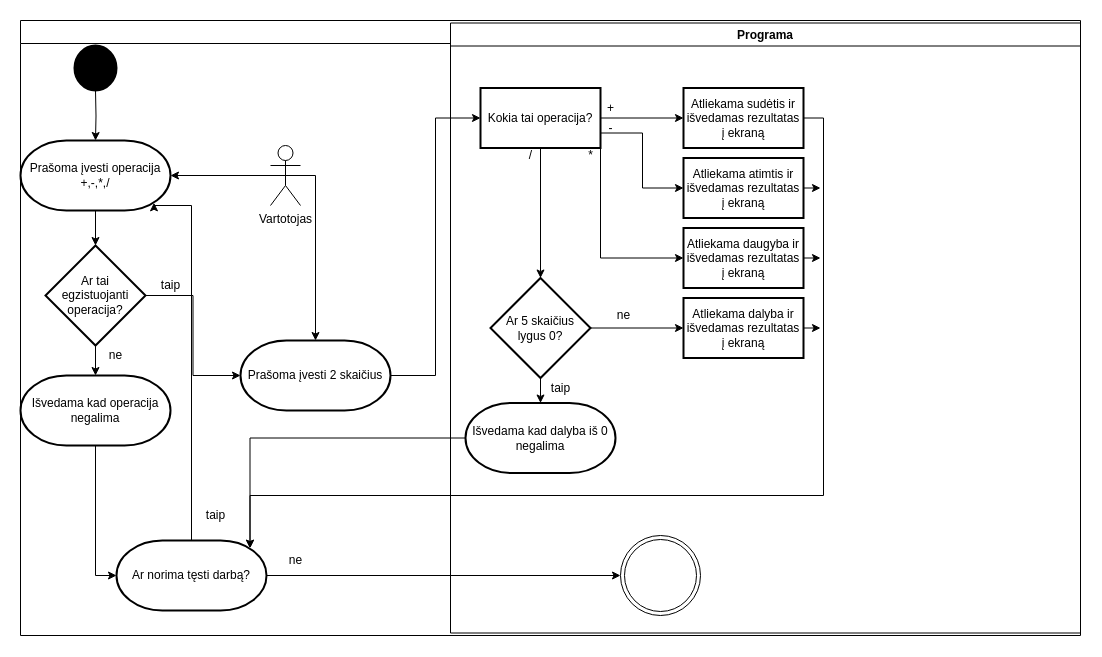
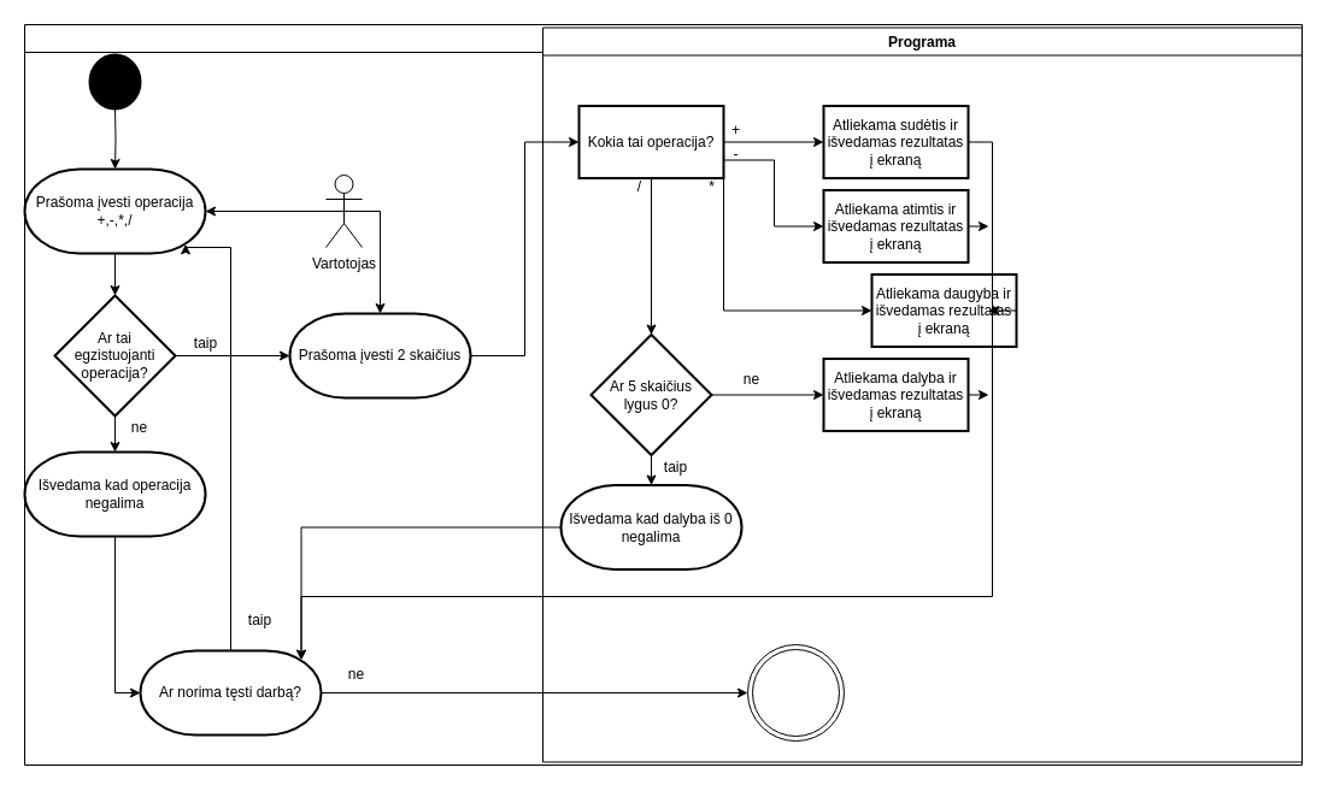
  <mxCell id="0" />
  <mxCell id="1" parent="0" />
  <mxCell id="2" value="Vartotojas" style="swimlane;" vertex="1" parent="1"><mxGeometry x="20" y="20" width="1060" height="615" as="geometry" /></mxCell>
  <mxCell id="3" style="edgeStyle=orthogonalEdgeStyle;rounded=0;orthogonalLoop=1;jettySize=auto;html=1;exitX=0.5;exitY=0.5;exitDx=0;exitDy=0;exitPerimeter=0;" edge="1" parent="2" source="5" target="9"><mxGeometry relative="1" as="geometry" /></mxCell>
  <mxCell id="4" style="edgeStyle=orthogonalEdgeStyle;rounded=0;orthogonalLoop=1;jettySize=auto;html=1;exitX=0.5;exitY=0.5;exitDx=0;exitDy=0;exitPerimeter=0;entryX=0.5;entryY=0;entryDx=0;entryDy=0;entryPerimeter=0;" edge="1" parent="2" source="5" target="20"><mxGeometry relative="1" as="geometry"><Array as="points"><mxPoint x="295" y="155" /></Array></mxGeometry></mxCell>
  <mxCell id="5" value="Vartotojas" style="shape=umlActor;verticalLabelPosition=bottom;verticalAlign=top;html=1;outlineConnect=0;" vertex="1" parent="2"><mxGeometry x="250" y="125" width="30" height="60" as="geometry" /></mxCell>
  <mxCell id="6" style="edgeStyle=orthogonalEdgeStyle;rounded=0;orthogonalLoop=1;jettySize=auto;html=1;exitX=0.5;exitY=1;exitDx=0;exitDy=0;exitPerimeter=0;entryX=0.5;entryY=0;entryDx=0;entryDy=0;entryPerimeter=0;" edge="1" parent="2" target="9"><mxGeometry relative="1" as="geometry"><mxPoint x="75" y="70" as="sourcePoint" /></mxGeometry></mxCell>
  <mxCell id="7" value="" style="strokeWidth=2;html=1;shape=mxgraph.flowchart.start_2;whiteSpace=wrap;fillColor=#000000;" vertex="1" parent="2"><mxGeometry x="54" y="25" width="42" height="45" as="geometry" /></mxCell>
  <mxCell id="8" value="" style="edgeStyle=orthogonalEdgeStyle;rounded=0;orthogonalLoop=1;jettySize=auto;html=1;entryX=0.5;entryY=0;entryDx=0;entryDy=0;entryPerimeter=0;" edge="1" parent="2" source="9" target="12"><mxGeometry relative="1" as="geometry" /></mxCell>
  <mxCell id="9" value="Prašoma įvesti operacija&lt;br&gt;+,-,*,/" style="strokeWidth=2;html=1;shape=mxgraph.flowchart.terminator;whiteSpace=wrap;fillColor=none;" vertex="1" parent="2"><mxGeometry y="120" width="150" height="70" as="geometry" /></mxCell>
  <mxCell id="10" style="edgeStyle=orthogonalEdgeStyle;rounded=0;orthogonalLoop=1;jettySize=auto;html=1;exitX=0.5;exitY=1;exitDx=0;exitDy=0;exitPerimeter=0;" edge="1" parent="2" source="12" target="19"><mxGeometry relative="1" as="geometry" /></mxCell>
  <mxCell id="11" style="edgeStyle=orthogonalEdgeStyle;rounded=0;orthogonalLoop=1;jettySize=auto;html=1;exitX=1;exitY=0.5;exitDx=0;exitDy=0;exitPerimeter=0;entryX=0;entryY=0.5;entryDx=0;entryDy=0;entryPerimeter=0;" edge="1" parent="2" source="12" target="20"><mxGeometry relative="1" as="geometry" /></mxCell>
  <mxCell id="12" value="Ar tai egzistuojanti&lt;br&gt;operacija?" style="strokeWidth=2;html=1;shape=mxgraph.flowchart.decision;whiteSpace=wrap;fillColor=none;" vertex="1" parent="2"><mxGeometry x="25" y="225" width="100" height="100" as="geometry" /></mxCell>
  <mxCell id="13" value="ne" style="text;html=1;align=center;verticalAlign=middle;resizable=0;points=[];autosize=1;strokeColor=none;fillColor=none;" vertex="1" parent="2"><mxGeometry x="80" y="325" width="30" height="20" as="geometry" /></mxCell>
  <mxCell id="14" style="edgeStyle=orthogonalEdgeStyle;rounded=0;orthogonalLoop=1;jettySize=auto;html=1;exitX=0.5;exitY=0;exitDx=0;exitDy=0;exitPerimeter=0;entryX=0.89;entryY=0.89;entryDx=0;entryDy=0;entryPerimeter=0;" edge="1" parent="2" source="15" target="9"><mxGeometry relative="1" as="geometry"><Array as="points"><mxPoint x="171" y="185" /><mxPoint x="134" y="185" /></Array></mxGeometry></mxCell>
  <mxCell id="15" value="Ar norima tęsti darbą?" style="strokeWidth=2;html=1;shape=mxgraph.flowchart.terminator;whiteSpace=wrap;fillColor=none;" vertex="1" parent="2"><mxGeometry x="96" y="520" width="150" height="70" as="geometry" /></mxCell>
  <mxCell id="16" value="taip" style="text;html=1;align=center;verticalAlign=middle;resizable=0;points=[];autosize=1;strokeColor=none;fillColor=none;" vertex="1" parent="2"><mxGeometry x="180" y="485" width="30" height="20" as="geometry" /></mxCell>
  <mxCell id="17" value="ne" style="text;html=1;align=center;verticalAlign=middle;resizable=0;points=[];autosize=1;strokeColor=none;fillColor=none;" vertex="1" parent="2"><mxGeometry x="260" y="530" width="30" height="20" as="geometry" /></mxCell>
  <mxCell id="18" style="edgeStyle=orthogonalEdgeStyle;rounded=0;orthogonalLoop=1;jettySize=auto;html=1;exitX=0.5;exitY=1;exitDx=0;exitDy=0;exitPerimeter=0;entryX=0;entryY=0.5;entryDx=0;entryDy=0;entryPerimeter=0;" edge="1" parent="2" source="19" target="15"><mxGeometry relative="1" as="geometry" /></mxCell>
  <mxCell id="19" value="Išvedama kad operacija negalima" style="strokeWidth=2;html=1;shape=mxgraph.flowchart.terminator;whiteSpace=wrap;fillColor=none;" vertex="1" parent="2"><mxGeometry y="355" width="150" height="70" as="geometry" /></mxCell>
- <mxCell id="20" value="Prašoma įvesti 2 skaičius" style="strokeWidth=2;html=1;shape=mxgraph.flowchart.terminator;whiteSpace=wrap;fillColor=none;" vertex="1" parent="2"><mxGeometry x="220" y="320" width="150" height="70" as="geometry" /></mxCell>
+ <mxCell id="20" value="Prašoma įvesti 2 skaičius" style="strokeWidth=2;html=1;shape=mxgraph.flowchart.terminator;whiteSpace=wrap;fillColor=none;" vertex="1" parent="2"><mxGeometry x="220" y="240" width="150" height="70" as="geometry" /></mxCell>
  <mxCell id="21" value="Programa" style="swimlane;" vertex="1" parent="2"><mxGeometry x="430" y="2.5" width="630" height="610" as="geometry" /></mxCell>
  <mxCell id="22" value="" style="edgeStyle=orthogonalEdgeStyle;rounded=0;orthogonalLoop=1;jettySize=auto;html=1;" edge="1" parent="21" source="26" target="28"><mxGeometry relative="1" as="geometry" /></mxCell>
  <mxCell id="23" style="edgeStyle=orthogonalEdgeStyle;rounded=0;orthogonalLoop=1;jettySize=auto;html=1;exitX=1;exitY=0.75;exitDx=0;exitDy=0;entryX=0;entryY=0.5;entryDx=0;entryDy=0;" edge="1" parent="21" source="26" target="30"><mxGeometry relative="1" as="geometry"><Array as="points"><mxPoint x="192" y="110" /><mxPoint x="192" y="165" /></Array></mxGeometry></mxCell>
  <mxCell id="24" style="edgeStyle=orthogonalEdgeStyle;rounded=0;orthogonalLoop=1;jettySize=auto;html=1;exitX=1;exitY=1;exitDx=0;exitDy=0;entryX=0;entryY=0.5;entryDx=0;entryDy=0;" edge="1" parent="21" source="26" target="31"><mxGeometry relative="1" as="geometry" /></mxCell>
  <mxCell id="25" style="edgeStyle=orthogonalEdgeStyle;rounded=0;orthogonalLoop=1;jettySize=auto;html=1;exitX=0.5;exitY=1;exitDx=0;exitDy=0;entryX=0.5;entryY=0;entryDx=0;entryDy=0;entryPerimeter=0;" edge="1" parent="21" source="26" target="35"><mxGeometry relative="1" as="geometry" /></mxCell>
  <mxCell id="26" value="Kokia tai operacija?" style="whiteSpace=wrap;html=1;strokeWidth=2;fillColor=none;" vertex="1" parent="21"><mxGeometry x="30" y="65" width="120" height="60" as="geometry" /></mxCell>
  <mxCell id="27" value="" style="ellipse;shape=doubleEllipse;whiteSpace=wrap;html=1;aspect=fixed;fillColor=none;" vertex="1" parent="21"><mxGeometry x="170" y="512.5" width="80" height="80" as="geometry" /></mxCell>
  <mxCell id="28" value="Atliekama sudėtis ir išvedamas rezultatas į ekraną" style="whiteSpace=wrap;html=1;strokeWidth=2;fillColor=none;" vertex="1" parent="21"><mxGeometry x="233" y="65" width="120" height="60" as="geometry" /></mxCell>
  <mxCell id="29" value="+" style="text;html=1;align=center;verticalAlign=middle;resizable=0;points=[];autosize=1;strokeColor=none;fillColor=none;" vertex="1" parent="21"><mxGeometry x="150" y="75" width="20" height="20" as="geometry" /></mxCell>
  <mxCell id="30" value="Atliekama atimtis ir išvedamas rezultatas į ekraną" style="whiteSpace=wrap;html=1;strokeWidth=2;fillColor=none;" vertex="1" parent="21"><mxGeometry x="233" y="135" width="120" height="60" as="geometry" /></mxCell>
- <mxCell id="31" value="Atliekama daugyba ir išvedamas rezultatas į ekraną" style="whiteSpace=wrap;html=1;strokeWidth=2;fillColor=none;" vertex="1" parent="21"><mxGeometry x="233" y="205" width="120" height="60" as="geometry" /></mxCell>
+ <mxCell id="31" value="Atliekama daugyba ir išvedamas rezultatas į ekraną" style="whiteSpace=wrap;html=1;strokeWidth=2;fillColor=none;" vertex="1" parent="21"><mxGeometry x="273" y="205" width="120" height="60" as="geometry" /></mxCell>
  <mxCell id="32" value="Atliekama dalyba ir išvedamas rezultatas į ekraną" style="whiteSpace=wrap;html=1;strokeWidth=2;fillColor=none;" vertex="1" parent="21"><mxGeometry x="233" y="275" width="120" height="60" as="geometry" /></mxCell>
  <mxCell id="33" style="edgeStyle=orthogonalEdgeStyle;rounded=0;orthogonalLoop=1;jettySize=auto;html=1;exitX=1;exitY=0.5;exitDx=0;exitDy=0;exitPerimeter=0;entryX=0;entryY=0.5;entryDx=0;entryDy=0;" edge="1" parent="21" source="35" target="32"><mxGeometry relative="1" as="geometry" /></mxCell>
  <mxCell id="34" style="edgeStyle=orthogonalEdgeStyle;rounded=0;orthogonalLoop=1;jettySize=auto;html=1;exitX=0.5;exitY=1;exitDx=0;exitDy=0;exitPerimeter=0;entryX=0.5;entryY=0;entryDx=0;entryDy=0;entryPerimeter=0;" edge="1" parent="21" source="35" target="36"><mxGeometry relative="1" as="geometry" /></mxCell>
  <mxCell id="35" value="Ar 5 skaičius&lt;br&gt;lygus 0?" style="strokeWidth=2;html=1;shape=mxgraph.flowchart.decision;whiteSpace=wrap;fillColor=none;" vertex="1" parent="21"><mxGeometry x="40" y="255" width="100" height="100" as="geometry" /></mxCell>
  <mxCell id="36" value="Išvedama kad dalyba iš 0 negalima" style="strokeWidth=2;html=1;shape=mxgraph.flowchart.terminator;whiteSpace=wrap;fillColor=none;" vertex="1" parent="21"><mxGeometry x="15" y="380" width="150" height="70" as="geometry" /></mxCell>
  <mxCell id="37" value="-" style="text;html=1;align=center;verticalAlign=middle;resizable=0;points=[];autosize=1;strokeColor=none;fillColor=none;" vertex="1" parent="21"><mxGeometry x="150" y="95" width="20" height="20" as="geometry" /></mxCell>
  <mxCell id="38" value="taip" style="text;html=1;align=center;verticalAlign=middle;resizable=0;points=[];autosize=1;strokeColor=none;fillColor=none;" vertex="1" parent="21"><mxGeometry x="95" y="355" width="30" height="20" as="geometry" /></mxCell>
  <mxCell id="39" style="edgeStyle=orthogonalEdgeStyle;rounded=0;orthogonalLoop=1;jettySize=auto;html=1;exitX=1;exitY=0.5;exitDx=0;exitDy=0;exitPerimeter=0;entryX=0;entryY=0.5;entryDx=0;entryDy=0;" edge="1" parent="2" source="20" target="26"><mxGeometry relative="1" as="geometry" /></mxCell>
  <mxCell id="40" style="edgeStyle=orthogonalEdgeStyle;rounded=0;orthogonalLoop=1;jettySize=auto;html=1;exitX=1;exitY=0.5;exitDx=0;exitDy=0;exitPerimeter=0;entryX=0;entryY=0.5;entryDx=0;entryDy=0;" edge="1" parent="2" source="15" target="27"><mxGeometry relative="1" as="geometry" /></mxCell>
  <mxCell id="41" style="edgeStyle=orthogonalEdgeStyle;rounded=0;orthogonalLoop=1;jettySize=auto;html=1;exitX=0;exitY=0.5;exitDx=0;exitDy=0;exitPerimeter=0;entryX=0.89;entryY=0.11;entryDx=0;entryDy=0;entryPerimeter=0;" edge="1" parent="2" source="36" target="15"><mxGeometry relative="1" as="geometry"><Array as="points"><mxPoint x="229" y="417" /></Array></mxGeometry></mxCell>
  <mxCell id="42" style="edgeStyle=orthogonalEdgeStyle;rounded=0;orthogonalLoop=1;jettySize=auto;html=1;exitX=1;exitY=0.5;exitDx=0;exitDy=0;entryX=0.89;entryY=0.11;entryDx=0;entryDy=0;entryPerimeter=0;" edge="1" parent="2" source="28" target="15"><mxGeometry relative="1" as="geometry"><mxPoint x="229" y="475" as="targetPoint" /><Array as="points"><mxPoint x="803" y="97" /><mxPoint x="803" y="475" /><mxPoint x="229" y="475" /></Array></mxGeometry></mxCell>
  <mxCell id="43" value="taip" style="text;html=1;align=center;verticalAlign=middle;resizable=0;points=[];autosize=1;strokeColor=none;fillColor=none;" vertex="1" parent="1"><mxGeometry x="155" y="275" width="30" height="20" as="geometry" /></mxCell>
  <mxCell id="44" value="ne" style="text;html=1;align=center;verticalAlign=middle;resizable=0;points=[];autosize=1;strokeColor=none;fillColor=none;" vertex="1" parent="1"><mxGeometry x="608" y="305" width="30" height="20" as="geometry" /></mxCell>
  <mxCell id="45" value="/" style="text;html=1;align=center;verticalAlign=middle;resizable=0;points=[];autosize=1;strokeColor=none;fillColor=none;" vertex="1" parent="1"><mxGeometry x="520" y="145" width="20" height="20" as="geometry" /></mxCell>
  <mxCell id="46" value="*" style="text;html=1;align=center;verticalAlign=middle;resizable=0;points=[];autosize=1;strokeColor=none;fillColor=none;" vertex="1" parent="1"><mxGeometry x="580" y="145" width="20" height="20" as="geometry" /></mxCell>
  <mxCell id="47" style="edgeStyle=orthogonalEdgeStyle;rounded=0;orthogonalLoop=1;jettySize=auto;html=1;exitX=1;exitY=0.5;exitDx=0;exitDy=0;" edge="1" parent="1" source="31"><mxGeometry relative="1" as="geometry"><mxPoint x="820" y="257.706" as="targetPoint" /></mxGeometry></mxCell>
  <mxCell id="48" style="edgeStyle=orthogonalEdgeStyle;rounded=0;orthogonalLoop=1;jettySize=auto;html=1;exitX=1;exitY=0.5;exitDx=0;exitDy=0;" edge="1" parent="1" source="30"><mxGeometry relative="1" as="geometry"><mxPoint x="820" y="187.118" as="targetPoint" /></mxGeometry></mxCell>
  <mxCell id="49" style="edgeStyle=orthogonalEdgeStyle;rounded=0;orthogonalLoop=1;jettySize=auto;html=1;exitX=1;exitY=0.5;exitDx=0;exitDy=0;" edge="1" parent="1" source="32"><mxGeometry relative="1" as="geometry"><mxPoint x="820" y="327.118" as="targetPoint" /></mxGeometry></mxCell>
